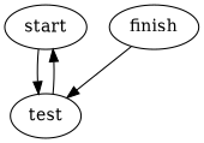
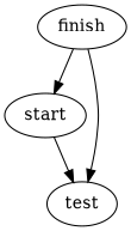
  digraph {
    start
    test
    finish
    start -> test
-   test -> start
+   finish -> start
    finish -> test
  }
